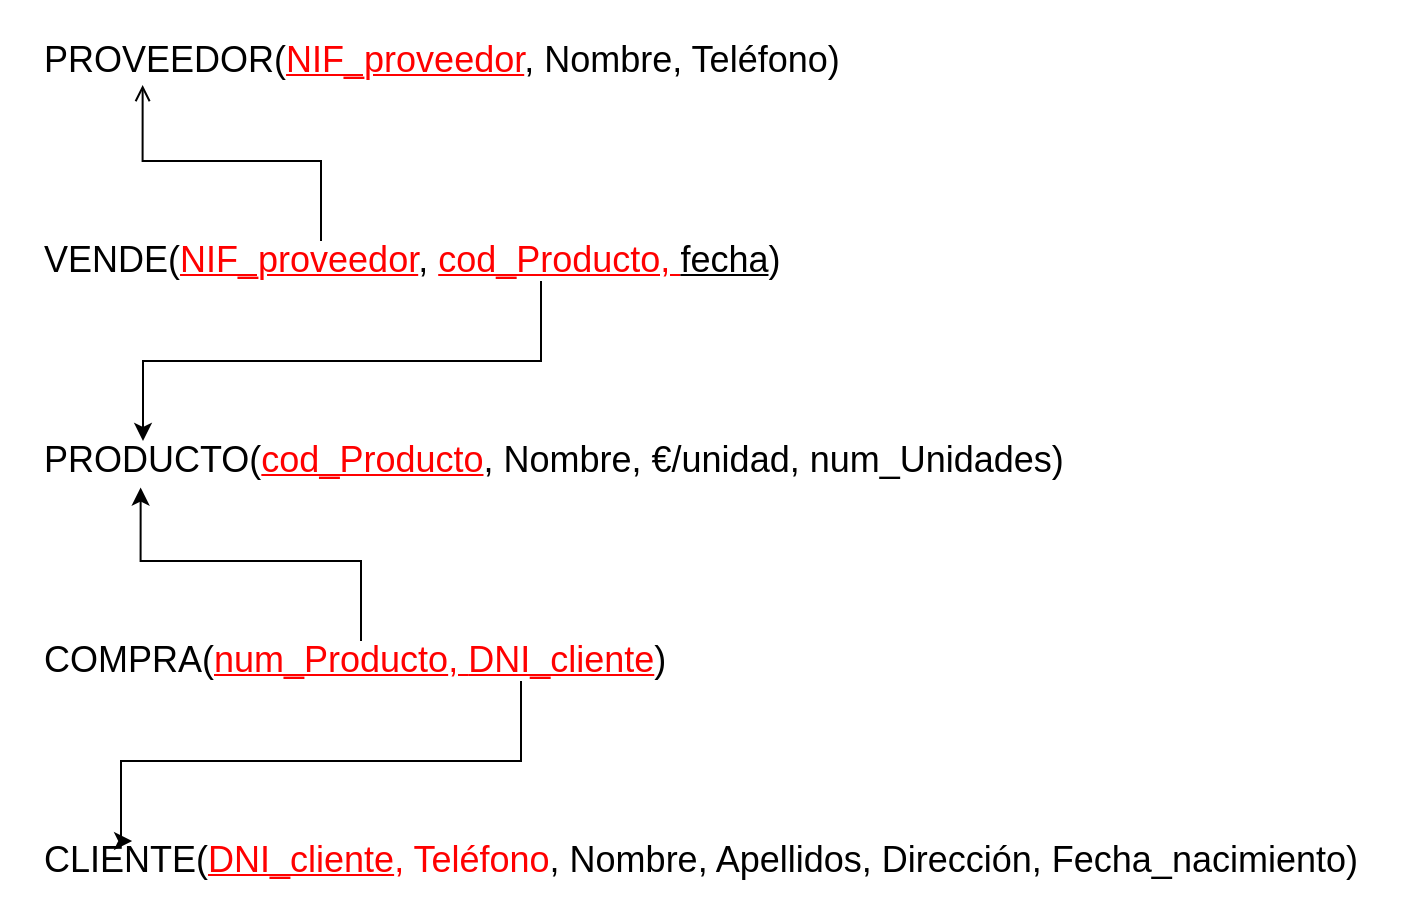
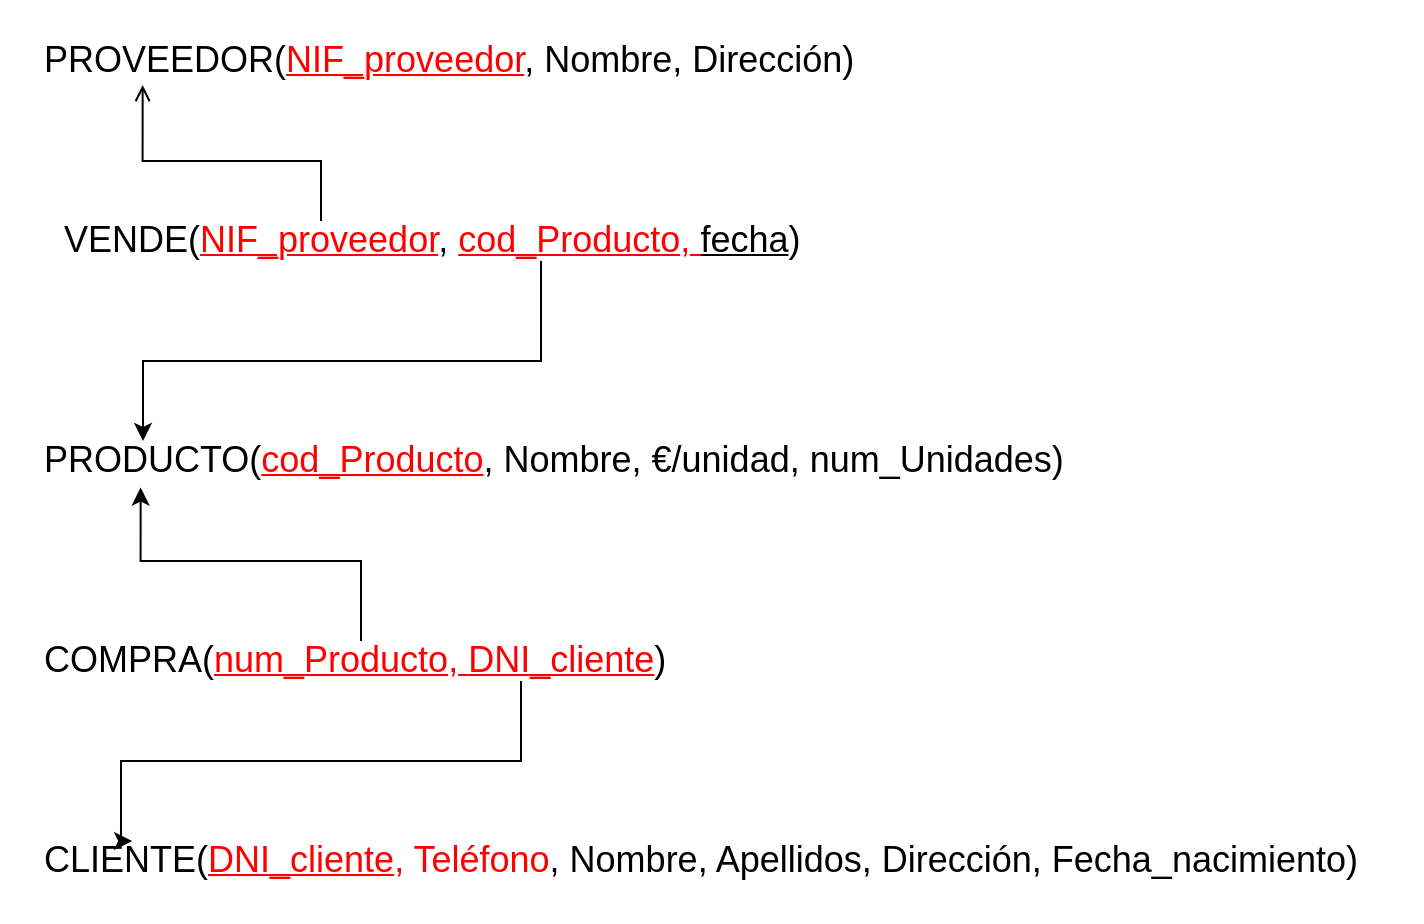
  <mxCell id="0" />
  <mxCell id="1" parent="0" />
- <mxCell id="2" value="&lt;font style=&quot;font-size: 18px&quot;&gt;PROVEEDOR(&lt;font color=&quot;#ff0000&quot;&gt;&lt;u&gt;NIF_proveedor&lt;/u&gt;&lt;/font&gt;, Nombre, Teléfono)&lt;/font&gt;" style="text;html=1;align=left;verticalAlign=middle;resizable=0;points=[];autosize=1;" vertex="1" parent="1"><mxGeometry x="20" y="20" width="420" height="20" as="geometry" /></mxCell>
+ <mxCell id="2" value="&lt;font style=&quot;font-size: 18px&quot;&gt;PROVEEDOR(&lt;font color=&quot;#ff0000&quot;&gt;&lt;u&gt;NIF_proveedor&lt;/u&gt;&lt;/font&gt;, Nombre, Dirección)&lt;/font&gt;" style="text;html=1;align=left;verticalAlign=middle;resizable=0;points=[];autosize=1;" vertex="1" parent="1"><mxGeometry x="20" y="20" width="420" height="20" as="geometry" /></mxCell>
  <mxCell id="3" style="edgeStyle=orthogonalEdgeStyle;rounded=0;orthogonalLoop=1;jettySize=auto;html=1;entryX=0.121;entryY=1.1;entryDx=0;entryDy=0;entryPerimeter=0;endArrow=open;" edge="1" parent="1" source="5" target="2"><mxGeometry relative="1" as="geometry"><Array as="points"><mxPoint x="160" y="80" /><mxPoint x="71" y="80" /></Array></mxGeometry></mxCell>
  <mxCell id="4" style="edgeStyle=orthogonalEdgeStyle;rounded=0;orthogonalLoop=1;jettySize=auto;html=1;" edge="1" parent="1" source="5" target="6"><mxGeometry relative="1" as="geometry"><Array as="points"><mxPoint x="270" y="180" /><mxPoint x="71" y="180" /></Array></mxGeometry></mxCell>
- <mxCell id="5" value="&lt;font style=&quot;font-size: 18px&quot;&gt;VENDE(&lt;u style=&quot;color: rgb(255 , 0 , 0)&quot;&gt;NIF_proveedor&lt;/u&gt;,&amp;nbsp;&lt;u style=&quot;color: rgb(255 , 0 , 0)&quot;&gt;cod_Producto, &lt;/u&gt;&lt;u&gt;fecha&lt;/u&gt;)&lt;/font&gt;" style="text;html=1;align=left;verticalAlign=middle;resizable=0;points=[];autosize=1;" vertex="1" parent="1"><mxGeometry x="20" y="120" width="380" height="20" as="geometry" /></mxCell>
+ <mxCell id="5" value="&lt;font style=&quot;font-size: 18px&quot;&gt;VENDE(&lt;u style=&quot;color: rgb(255 , 0 , 0)&quot;&gt;NIF_proveedor&lt;/u&gt;,&amp;nbsp;&lt;u style=&quot;color: rgb(255 , 0 , 0)&quot;&gt;cod_Producto, &lt;/u&gt;&lt;u&gt;fecha&lt;/u&gt;)&lt;/font&gt;" style="text;html=1;align=left;verticalAlign=middle;resizable=0;points=[];autosize=1;" vertex="1" parent="1"><mxGeometry x="30" y="110" width="380" height="20" as="geometry" /></mxCell>
  <mxCell id="6" value="&lt;font style=&quot;font-size: 18px&quot;&gt;PRODUCTO(&lt;font color=&quot;#ff0000&quot;&gt;&lt;u&gt;cod_Producto&lt;/u&gt;&lt;/font&gt;, Nombre, €/unidad, num_Unidades)&lt;/font&gt;" style="text;html=1;align=left;verticalAlign=middle;resizable=0;points=[];autosize=1;" vertex="1" parent="1"><mxGeometry x="20" y="220" width="530" height="20" as="geometry" /></mxCell>
  <mxCell id="7" value="&lt;font style=&quot;font-size: 18px&quot;&gt;CLIENTE(&lt;font color=&quot;#ff0000&quot;&gt;&lt;u&gt;DNI_cliente&lt;/u&gt;&lt;/font&gt;&lt;font color=&quot;#ff0000&quot;&gt;, Teléfono&lt;/font&gt;, Nombre, Apellidos, Dirección, Fecha_nacimiento)&lt;/font&gt;" style="text;html=1;align=left;verticalAlign=middle;resizable=0;points=[];autosize=1;" vertex="1" parent="1"><mxGeometry x="20" y="420" width="670" height="20" as="geometry" /></mxCell>
  <mxCell id="8" style="edgeStyle=orthogonalEdgeStyle;rounded=0;orthogonalLoop=1;jettySize=auto;html=1;entryX=0.094;entryY=1.164;entryDx=0;entryDy=0;entryPerimeter=0;" edge="1" parent="1" source="10" target="6"><mxGeometry relative="1" as="geometry" /></mxCell>
  <mxCell id="9" style="edgeStyle=orthogonalEdgeStyle;rounded=0;orthogonalLoop=1;jettySize=auto;html=1;entryX=0.068;entryY=0;entryDx=0;entryDy=0;entryPerimeter=0;" edge="1" parent="1" source="10" target="7"><mxGeometry relative="1" as="geometry"><Array as="points"><mxPoint x="260" y="380" /><mxPoint x="60" y="380" /></Array></mxGeometry></mxCell>
  <mxCell id="10" value="&lt;font style=&quot;font-size: 18px&quot;&gt;COMPRA(&lt;u style=&quot;color: rgb(255 , 0 , 0)&quot;&gt;num_Producto&lt;/u&gt;&lt;font color=&quot;#ff0000&quot;&gt;&lt;u&gt;,&amp;nbsp;&lt;/u&gt;&lt;/font&gt;&lt;u style=&quot;color: rgb(255 , 0 , 0)&quot;&gt;DNI_cliente&lt;/u&gt;)&lt;/font&gt;" style="text;html=1;align=left;verticalAlign=middle;resizable=0;points=[];autosize=1;" vertex="1" parent="1"><mxGeometry x="20" y="320" width="320" height="20" as="geometry" /></mxCell>
